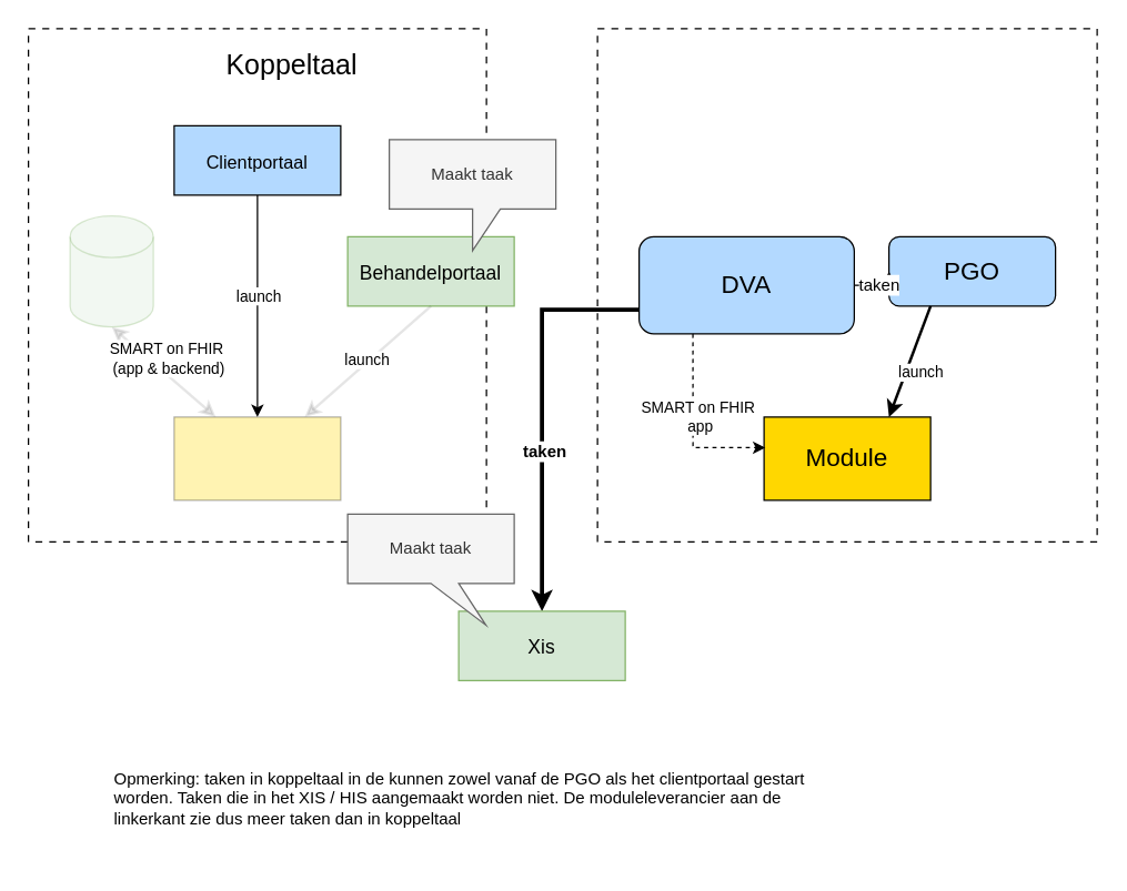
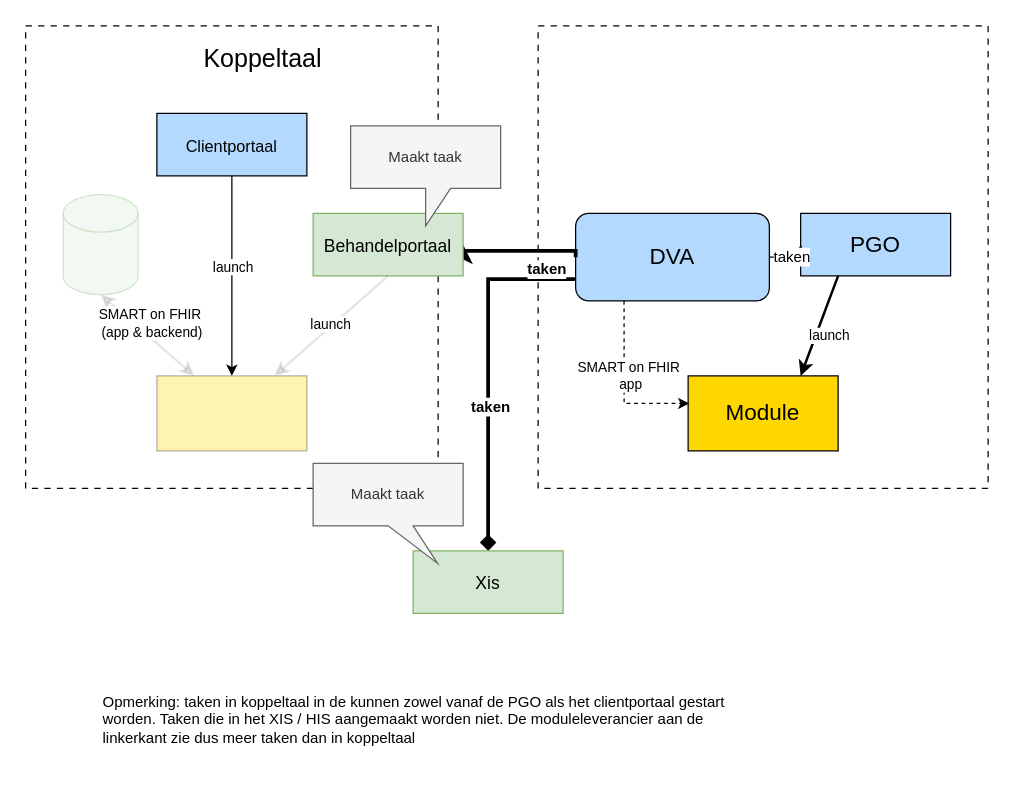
  <mxCell id="0" />
  <mxCell id="1" parent="0" />
  <mxCell id="2" value="" style="rounded=0;whiteSpace=wrap;html=1;dashed=1;dashPattern=5 5;fillColor=none;strokeColor=#000000;" parent="1" vertex="1"><mxGeometry x="20" y="20" width="330" height="370" as="geometry" /></mxCell>
  <mxCell id="3" value="" style="rounded=0;whiteSpace=wrap;html=1;dashed=1;dashPattern=5 5;fillColor=none;strokeColor=#000000;" parent="1" vertex="1"><mxGeometry x="430" y="20" width="360" height="370" as="geometry" /></mxCell>
- <mxCell id="4" style="edgeStyle=orthogonalEdgeStyle;rounded=0;orthogonalLoop=1;jettySize=auto;html=1;exitX=0;exitY=0.75;exitDx=0;exitDy=0;entryX=0.5;entryY=0;entryDx=0;entryDy=0;strokeWidth=3;" parent="1" source="6" target="20" edge="1"><mxGeometry relative="1" as="geometry" /></mxCell>
+ <mxCell id="4" style="edgeStyle=orthogonalEdgeStyle;rounded=0;orthogonalLoop=1;jettySize=auto;html=1;exitX=0;exitY=0.75;exitDx=0;exitDy=0;entryX=0.5;entryY=0;entryDx=0;entryDy=0;strokeWidth=3;endArrow=diamond;" parent="1" source="6" target="20" edge="1"><mxGeometry relative="1" as="geometry" /></mxCell>
  <mxCell id="5" value="&lt;b style=&quot;font-size: 12px;&quot;&gt;taken&lt;/b&gt;" style="edgeLabel;html=1;align=center;verticalAlign=middle;resizable=0;points=[];" parent="4" vertex="1" connectable="0"><mxGeometry x="0.169" y="1" relative="1" as="geometry"><mxPoint y="4" as="offset" /></mxGeometry></mxCell>
  <mxCell id="6" value="DVA" style="rounded=1;whiteSpace=wrap;html=1;fillColor=#B3D9FF;strokeColor=#000000;fontSize=18;arcSize=15;" parent="1" vertex="1"><mxGeometry x="460" y="170" width="155" height="70" as="geometry" /></mxCell>
- <mxCell id="7" value="PGO" style="rounded=1;whiteSpace=wrap;html=1;fillColor=#B3D9FF;strokeColor=#000000;fontSize=18;arcSize=15;" parent="1" vertex="1"><mxGeometry x="640" y="170" width="120" height="50" as="geometry" /></mxCell>
+ <mxCell id="7" value="PGO" style="whiteSpace=wrap;html=1;fillColor=#B3D9FF;strokeColor=#000000;fontSize=18;arcSize=15;rounded=0;" parent="1" vertex="1"><mxGeometry x="640" y="170" width="120" height="50" as="geometry" /></mxCell>
  <mxCell id="8" value="Module" style="rounded=0;whiteSpace=wrap;html=1;fillColor=#FFD700;strokeColor=#000000;fontSize=18;" parent="1" vertex="1"><mxGeometry x="550" y="300" width="120" height="60" as="geometry" /></mxCell>
+ <mxCell id="9" value="&lt;b&gt;taken&lt;/b&gt;" style="edgeStyle=elbowEdgeStyle;rounded=0;orthogonalLoop=1;jettySize=auto;html=1;entryX=0;entryY=0.5;entryDx=0;entryDy=0;strokeColor=#000000;fontSize=12;startArrow=classic;startFill=0;endArrow=none;strokeWidth=3;elbow=vertical;exitX=1;exitY=0.5;exitDx=0;exitDy=0;" parent="1" source="14" target="6" edge="1"><mxGeometry x="0.442" y="-15" relative="1" as="geometry"><mxPoint x="190" y="195" as="sourcePoint" /><mxPoint x="450" y="91" as="targetPoint" /><mxPoint as="offset" /></mxGeometry></mxCell>
  <mxCell id="10" value="taken" style="edgeStyle=orthogonalEdgeStyle;rounded=0;orthogonalLoop=1;jettySize=auto;html=1;exitX=1;exitY=0.5;exitDx=0;exitDy=0;entryX=0;entryY=0.5;entryDx=0;entryDy=0;strokeColor=#000000;fontSize=12;" parent="1" source="6" target="7" edge="1"><mxGeometry relative="1" as="geometry" /></mxCell>
  <mxCell id="11" value="launch" style="rounded=0;orthogonalLoop=1;jettySize=auto;html=1;exitX=0.25;exitY=1;exitDx=0;exitDy=0;strokeColor=#000000;strokeWidth=2;fontSize=11;entryX=0.75;entryY=0;entryDx=0;entryDy=0;" parent="1" source="7" target="8" edge="1"><mxGeometry x="0.1" y="10" relative="1" as="geometry"><mxPoint as="offset" /><mxPoint x="640" y="290" as="targetPoint" /></mxGeometry></mxCell>
  <mxCell id="12" value="SMART on FHIR&amp;nbsp;&lt;div&gt;app&lt;/div&gt;" style="rounded=0;orthogonalLoop=1;jettySize=auto;html=1;exitX=0.25;exitY=1;exitDx=0;exitDy=0;entryX=0.008;entryY=0.367;entryDx=0;entryDy=0;strokeColor=#000000;dashed=1;dashPattern=3 3;fontSize=11;entryPerimeter=0;edgeStyle=orthogonalEdgeStyle;" parent="1" source="6" target="8" edge="1"><mxGeometry x="-0.104" y="5" relative="1" as="geometry"><mxPoint as="offset" /></mxGeometry></mxCell>
  <mxCell id="13" value="Koppeltaal" style="text;html=1;strokeColor=none;fillColor=none;align=center;verticalAlign=middle;whiteSpace=wrap;rounded=0;fontSize=20;fontStyle=0;" parent="1" vertex="1"><mxGeometry x="150" y="30" width="120" height="30" as="geometry" /></mxCell>
  <mxCell id="14" value="&lt;div style=&quot;line-height: 70%;&quot;&gt;&lt;div&gt;&lt;span&gt;&lt;font style=&quot;font-size: 14px;&quot;&gt;Behandelportaal&lt;/font&gt;&lt;/span&gt;&lt;/div&gt;&lt;/div&gt;" style="rounded=0;whiteSpace=wrap;html=1;fillColor=#d5e8d4;strokeColor=#82b366;fontSize=18;" parent="1" vertex="1"><mxGeometry x="250" y="170" width="120" height="50" as="geometry" /></mxCell>
  <mxCell id="15" value="" style="rounded=0;whiteSpace=wrap;html=1;fillColor=#FFD700;strokeColor=#000000;fontSize=18;opacity=30;" parent="1" vertex="1"><mxGeometry x="125" y="300" width="120" height="60" as="geometry" /></mxCell>
  <mxCell id="16" value="Maakt taak" style="shape=callout;whiteSpace=wrap;html=1;perimeter=calloutPerimeter;fillColor=#f5f5f5;strokeColor=#666666;fontColor=#333333;" parent="1" vertex="1"><mxGeometry x="280" y="100" width="120" height="80" as="geometry" /></mxCell>
  <mxCell id="17" value="SMART on FHIR&amp;nbsp;&lt;div&gt;(app &amp;amp; backend)&lt;/div&gt;" style="rounded=0;orthogonalLoop=1;jettySize=auto;html=1;entryX=0.25;entryY=0;entryDx=0;entryDy=0;strokeColor=#000000;strokeWidth=2;fontSize=11;startArrow=classic;startFill=1;exitX=0.5;exitY=1;exitDx=0;exitDy=0;exitPerimeter=0;opacity=10;" parent="1" source="19" target="15" edge="1"><mxGeometry x="-0.074" y="10" relative="1" as="geometry"><mxPoint as="offset" /><mxPoint x="260" y="220" as="sourcePoint" /><mxPoint x="100" y="390" as="targetPoint" /></mxGeometry></mxCell>
  <mxCell id="18" value="launch" style="rounded=0;orthogonalLoop=1;jettySize=auto;html=1;exitX=0.5;exitY=1;exitDx=0;exitDy=0;strokeColor=#000000;strokeWidth=2;fontSize=11;opacity=10;" parent="1" source="14" target="15" edge="1"><mxGeometry x="-0.007" y="-1" relative="1" as="geometry"><mxPoint as="offset" /><mxPoint x="640" y="380" as="targetPoint" /><mxPoint x="670" y="280" as="sourcePoint" /></mxGeometry></mxCell>
  <mxCell id="19" value="" style="shape=cylinder3;whiteSpace=wrap;html=1;boundedLbl=1;backgroundOutline=1;size=15;fillColor=#d5e8d4;strokeColor=#82b366;fontSize=15;opacity=30;" parent="1" vertex="1"><mxGeometry x="50" y="155" width="60" height="80" as="geometry" /></mxCell>
  <mxCell id="20" value="&lt;div style=&quot;line-height: 70%;&quot;&gt;&lt;div&gt;&lt;span&gt;&lt;font style=&quot;font-size: 14px;&quot;&gt;Xis&lt;/font&gt;&lt;/span&gt;&lt;/div&gt;&lt;/div&gt;" style="rounded=0;whiteSpace=wrap;html=1;fillColor=#d5e8d4;strokeColor=#82b366;fontSize=18;" parent="1" vertex="1"><mxGeometry x="330" y="440" width="120" height="50" as="geometry" /></mxCell>
  <mxCell id="21" style="edgeStyle=orthogonalEdgeStyle;rounded=0;orthogonalLoop=1;jettySize=auto;html=1;" parent="1" source="23" target="15" edge="1"><mxGeometry relative="1" as="geometry" /></mxCell>
  <mxCell id="22" value="launch" style="edgeLabel;html=1;align=center;verticalAlign=middle;resizable=0;points=[];" parent="21" vertex="1" connectable="0"><mxGeometry x="-0.1" relative="1" as="geometry"><mxPoint as="offset" /></mxGeometry></mxCell>
  <mxCell id="23" value="&lt;div style=&quot;line-height: 100%;&quot;&gt;&lt;font style=&quot;font-size: 13px;&quot;&gt;Clientportaal&lt;/font&gt;&lt;/div&gt;" style="whiteSpace=wrap;html=1;fillColor=#B3D9FF;strokeColor=#000000;fontSize=18;arcSize=15;rounded=0;" parent="1" vertex="1"><mxGeometry x="125" y="90" width="120" height="50" as="geometry" /></mxCell>
  <mxCell id="24" value="Maakt taak" style="shape=callout;whiteSpace=wrap;html=1;perimeter=calloutPerimeter;fillColor=#f5f5f5;strokeColor=#666666;fontColor=#333333;position2=0.83;" parent="1" vertex="1"><mxGeometry x="250" y="370" width="120" height="80" as="geometry" /></mxCell>
  <mxCell id="25" value="Opmerking: taken in koppeltaal in de kunnen zowel vanaf de PGO als het clientportaal gestart worden. Taken die in het XIS / HIS aangemaakt worden niet. De moduleleverancier aan de linkerkant zie dus meer taken dan in koppeltaal" style="text;html=1;align=left;verticalAlign=middle;whiteSpace=wrap;rounded=0;" parent="1" vertex="1"><mxGeometry x="80" y="530" width="510" height="90" as="geometry" /></mxCell>
